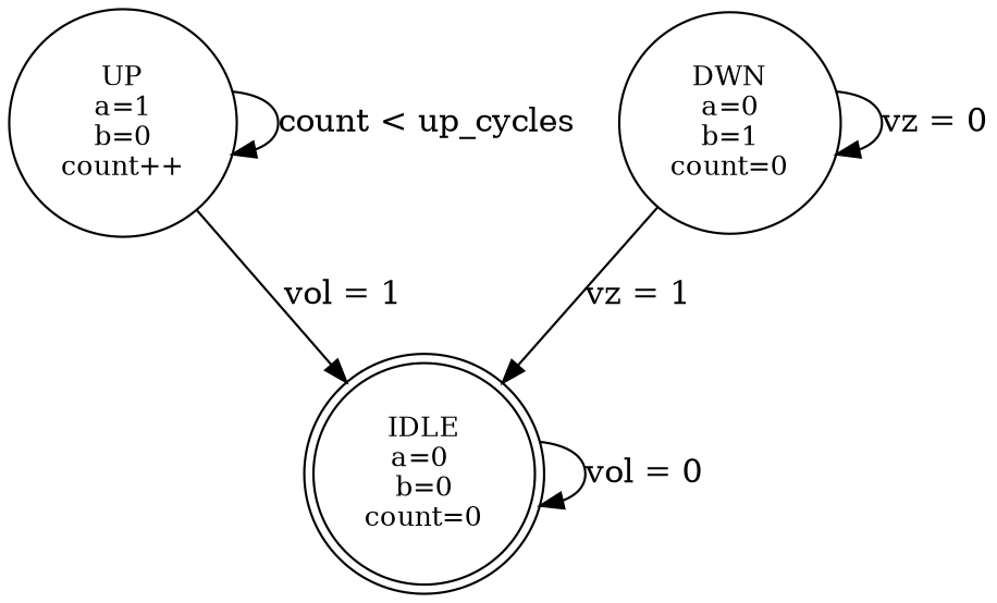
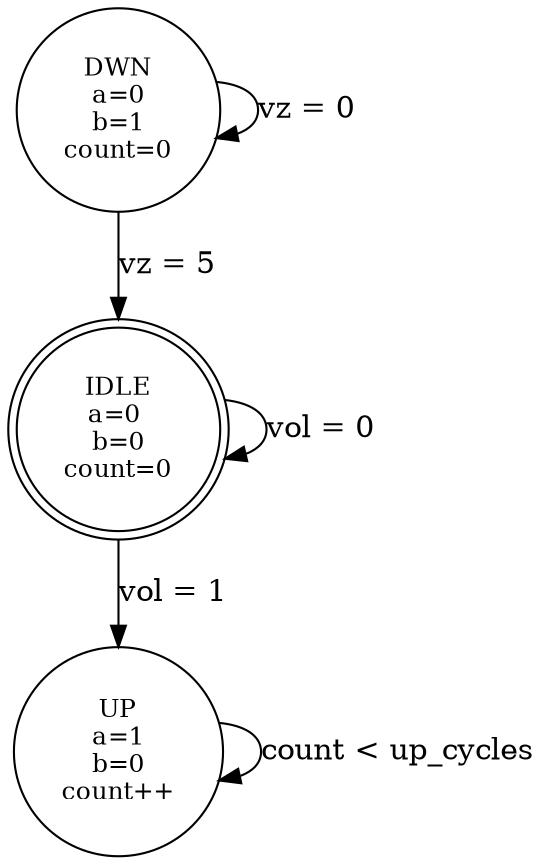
  digraph {
    rankdir=TB
    node [fontsize=12 shape=circle]
    n1 [label="IDLE\na=0 \nb=0\ncount=0" shape=doublecircle]
    n2 [label="UP\na=1\nb=0\ncount++"]
    n3 [label="DWN\na=0\nb=1\ncount=0"]
    n1 -> n1 [label="vol = 0"]
-   n2 -> n1 [label="vol = 1"]
+   n1 -> n2 [label="vol = 1"]
    n2 -> n2 [label="count < up_cycles"]
-   n3 -> n1 [label="vz = 1"]
+   n3 -> n1 [label="vz = 5"]
    n3 -> n3 [label="vz = 0"]
  }
